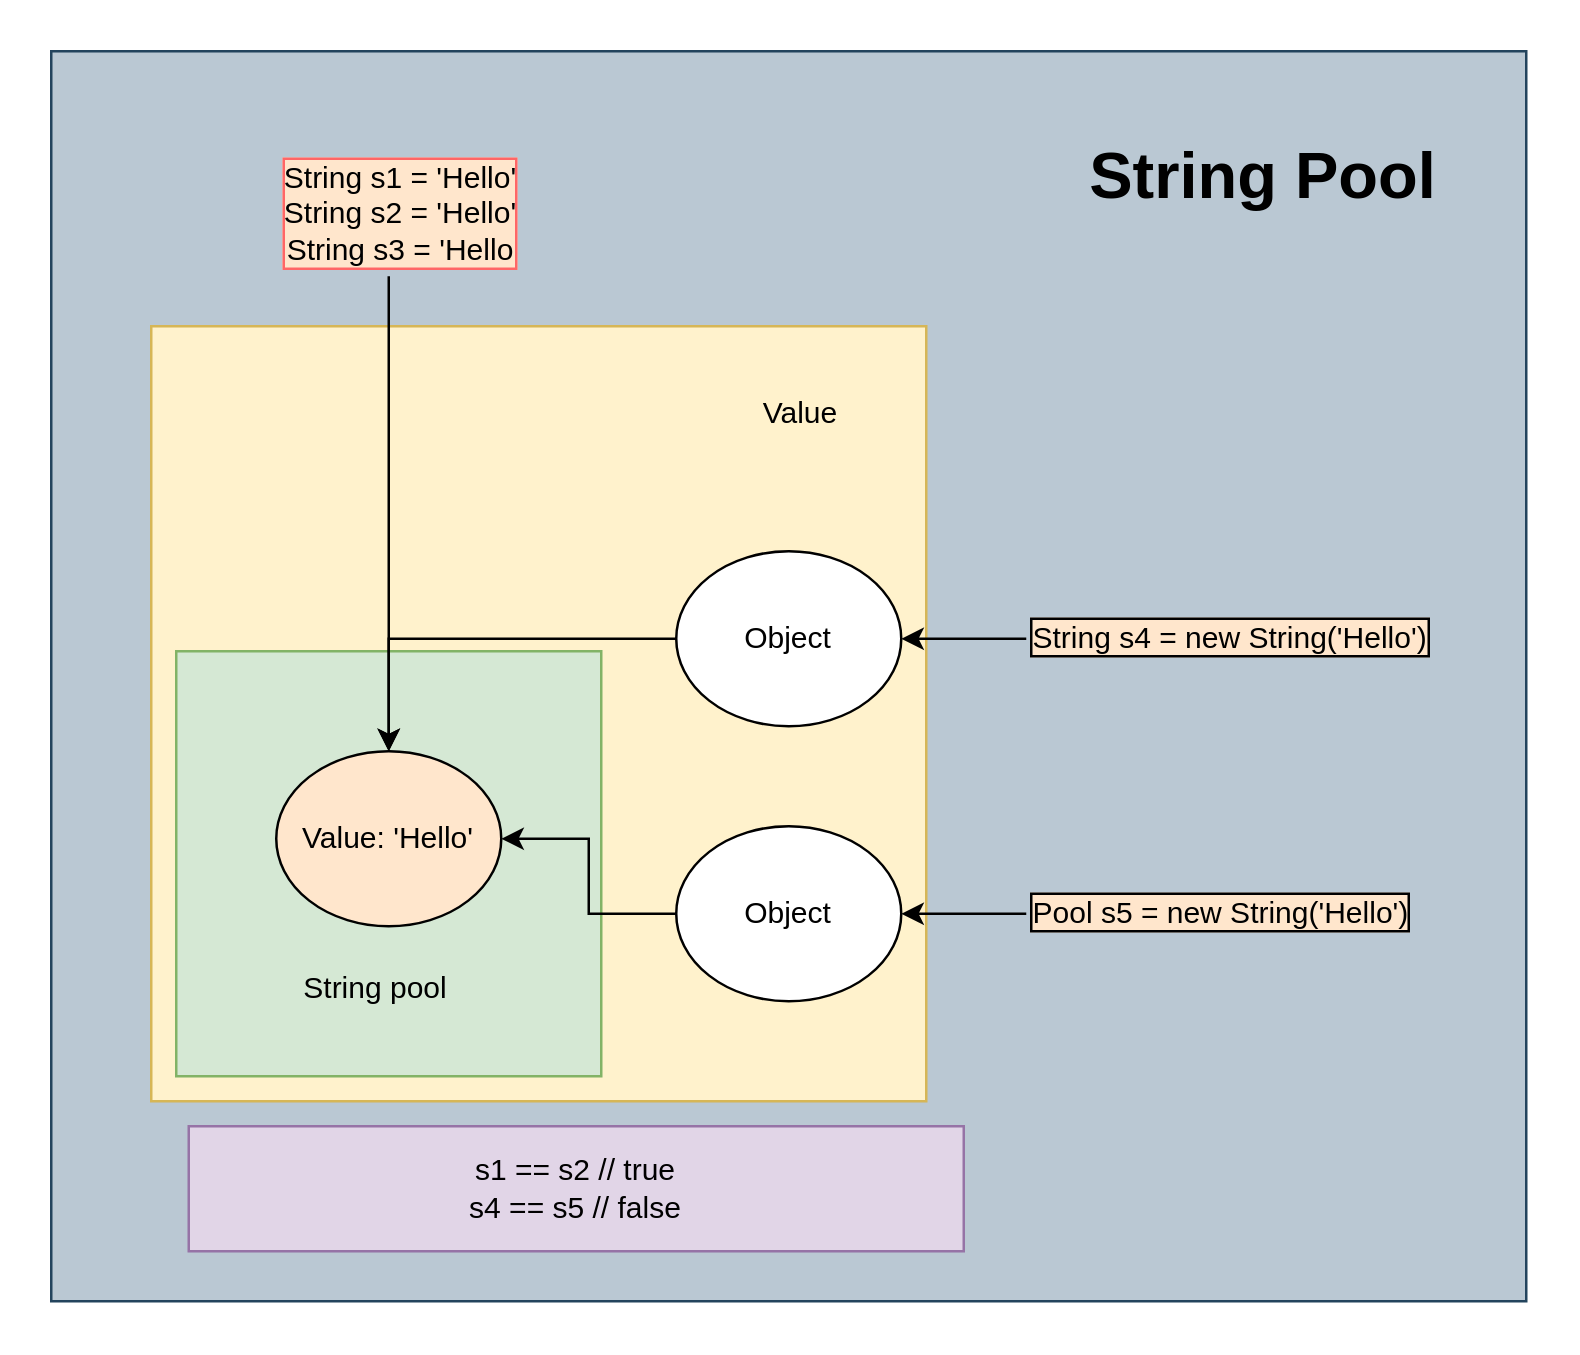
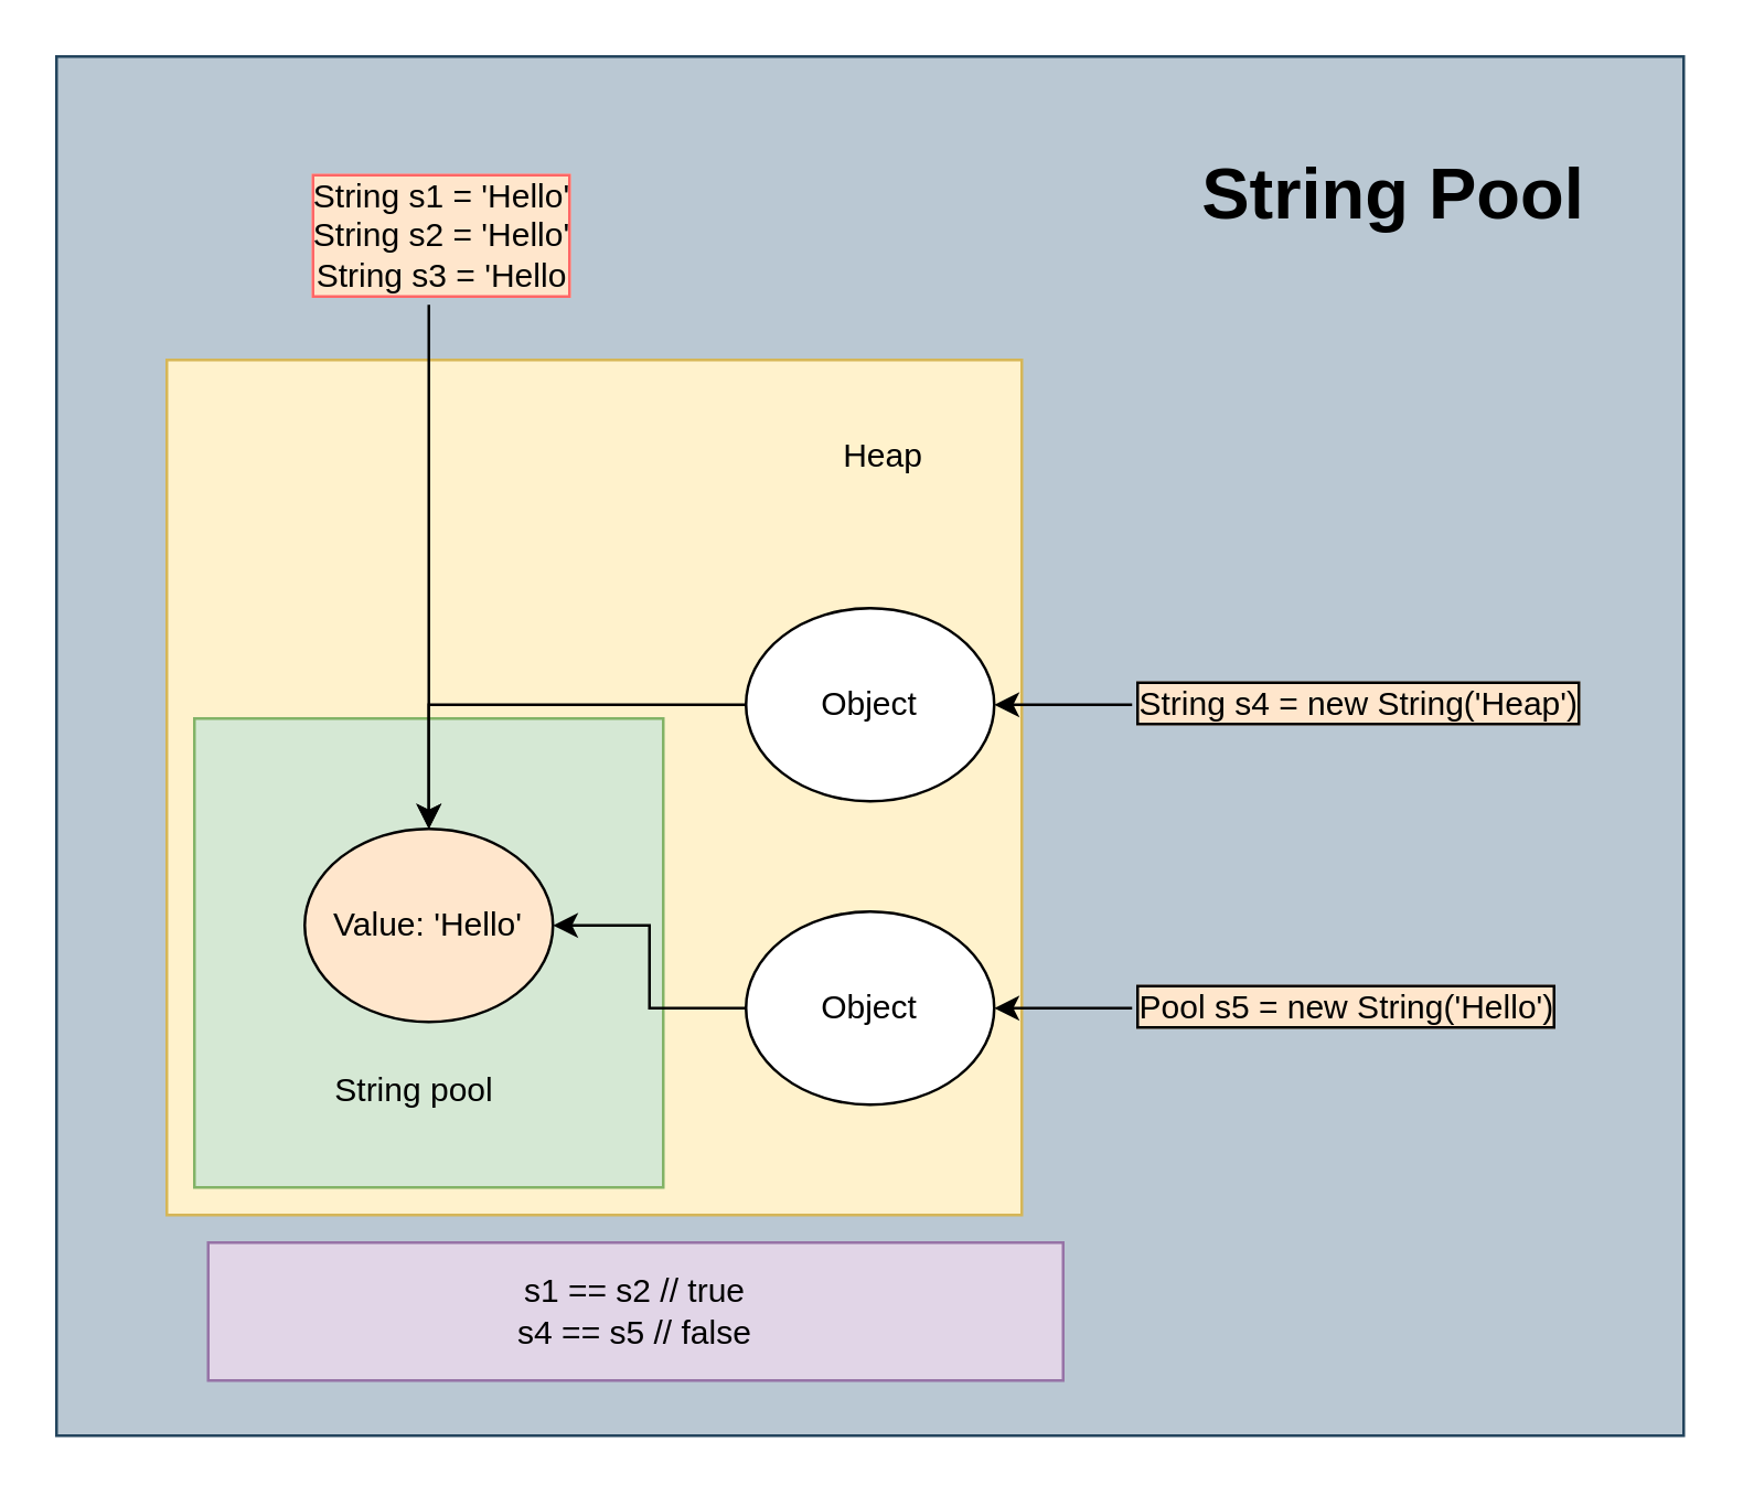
  <mxCell id="0" />
  <mxCell id="1" parent="0" />
  <mxCell id="2" value="String Pool" style="text;html=1;strokeColor=#23445d;fillColor=#bac8d3;align=center;verticalAlign=middle;whiteSpace=wrap;rounded=0;labelBackgroundColor=none;labelBorderColor=none;" vertex="1" parent="1"><mxGeometry x="20" y="20" width="590" height="500" as="geometry" /></mxCell>
  <mxCell id="3" value="" style="whiteSpace=wrap;html=1;aspect=fixed;fillColor=#fff2cc;strokeColor=#d6b656;" vertex="1" parent="1"><mxGeometry x="60" y="130" width="310" height="310" as="geometry" /></mxCell>
  <mxCell id="4" value="Object" style="ellipse;whiteSpace=wrap;html=1;" vertex="1" parent="1"><mxGeometry x="270" y="220" width="90" height="70" as="geometry" /></mxCell>
  <mxCell id="5" value="Object" style="ellipse;whiteSpace=wrap;html=1;" vertex="1" parent="1"><mxGeometry x="270" y="330" width="90" height="70" as="geometry" /></mxCell>
  <mxCell id="6" value="" style="whiteSpace=wrap;html=1;aspect=fixed;labelBackgroundColor=#CCFFCC;fillColor=#d5e8d4;strokeColor=#82b366;" vertex="1" parent="1"><mxGeometry x="70" y="260" width="170" height="170" as="geometry" /></mxCell>
  <mxCell id="7" value="Value: 'Hello'" style="ellipse;whiteSpace=wrap;html=1;fillColor=#ffe6cc;" vertex="1" parent="1"><mxGeometry x="110" y="300" width="90" height="70" as="geometry" /></mxCell>
  <mxCell id="8" value="String s1 = 'Hello'&lt;br&gt;String s2 = 'Hello'&lt;br&gt;String s3 =&amp;nbsp;'Hello" style="text;html=1;strokeColor=none;fillColor=none;align=center;verticalAlign=middle;whiteSpace=wrap;rounded=0;labelBackgroundColor=#FFE6CC;labelBorderColor=#FF6666;" vertex="1" parent="1"><mxGeometry x="110" y="60" width="100" height="50" as="geometry" /></mxCell>
  <mxCell id="9" value="" style="edgeStyle=orthogonalEdgeStyle;rounded=0;orthogonalLoop=1;jettySize=auto;html=1;" edge="1" parent="1" source="10" target="4"><mxGeometry relative="1" as="geometry" /></mxCell>
- <mxCell id="10" value="&lt;span style=&quot;color: rgb(0, 0, 0); font-family: Helvetica; font-size: 12px; font-style: normal; font-variant-ligatures: normal; font-variant-caps: normal; font-weight: 400; letter-spacing: normal; orphans: 2; text-align: left; text-indent: 0px; text-transform: none; widows: 2; word-spacing: 0px; -webkit-text-stroke-width: 0px; text-decoration-thickness: initial; text-decoration-style: initial; text-decoration-color: initial; float: none; display: inline !important;&quot;&gt;String s4 = new String('Hello')&lt;/span&gt;" style="text;whiteSpace=wrap;html=1;labelBackgroundColor=#FFE6CC;labelBorderColor=default;" vertex="1" parent="1"><mxGeometry x="410" y="240" width="180" height="30" as="geometry" /></mxCell>
+ <mxCell id="10" value="&lt;span style=&quot;color: rgb(0, 0, 0); font-family: Helvetica; font-size: 12px; font-style: normal; font-variant-ligatures: normal; font-variant-caps: normal; font-weight: 400; letter-spacing: normal; orphans: 2; text-align: left; text-indent: 0px; text-transform: none; widows: 2; word-spacing: 0px; -webkit-text-stroke-width: 0px; text-decoration-thickness: initial; text-decoration-style: initial; text-decoration-color: initial; float: none; display: inline !important;&quot;&gt;String s4 = new String('Heap')&lt;/span&gt;" style="text;whiteSpace=wrap;html=1;labelBackgroundColor=#FFE6CC;labelBorderColor=default;" vertex="1" parent="1"><mxGeometry x="410" y="240" width="180" height="30" as="geometry" /></mxCell>
  <mxCell id="11" value="" style="edgeStyle=orthogonalEdgeStyle;rounded=0;orthogonalLoop=1;jettySize=auto;html=1;" edge="1" parent="1" source="12" target="5"><mxGeometry relative="1" as="geometry" /></mxCell>
  <mxCell id="12" value="&lt;span style=&quot;color: rgb(0, 0, 0); font-family: Helvetica; font-size: 12px; font-style: normal; font-variant-ligatures: normal; font-variant-caps: normal; font-weight: 400; letter-spacing: normal; orphans: 2; text-align: left; text-indent: 0px; text-transform: none; widows: 2; word-spacing: 0px; -webkit-text-stroke-width: 0px; text-decoration-thickness: initial; text-decoration-style: initial; text-decoration-color: initial; float: none; display: inline !important;&quot;&gt;Pool s5 = new String('Hello')&lt;/span&gt;" style="text;whiteSpace=wrap;html=1;labelBackgroundColor=#FFE6CC;labelBorderColor=default;" vertex="1" parent="1"><mxGeometry x="410" y="350" width="180" height="30" as="geometry" /></mxCell>
  <mxCell id="13" value="" style="edgeStyle=orthogonalEdgeStyle;rounded=0;orthogonalLoop=1;jettySize=auto;html=1;" edge="1" parent="1" source="5" target="7"><mxGeometry relative="1" as="geometry" /></mxCell>
  <mxCell id="14" style="edgeStyle=orthogonalEdgeStyle;rounded=0;orthogonalLoop=1;jettySize=auto;html=1;" edge="1" parent="1" source="4" target="7"><mxGeometry relative="1" as="geometry" /></mxCell>
  <mxCell id="15" style="edgeStyle=orthogonalEdgeStyle;rounded=0;orthogonalLoop=1;jettySize=auto;html=1;entryX=0.5;entryY=0;entryDx=0;entryDy=0;" edge="1" parent="1" source="8" target="7"><mxGeometry relative="1" as="geometry"><Array as="points"><mxPoint x="155" y="180" /><mxPoint x="155" y="180" /></Array></mxGeometry></mxCell>
  <mxCell id="16" value="String pool" style="text;html=1;strokeColor=none;fillColor=none;align=center;verticalAlign=middle;whiteSpace=wrap;rounded=0;labelBackgroundColor=none;labelBorderColor=none;" vertex="1" parent="1"><mxGeometry x="120" y="380" width="60" height="30" as="geometry" /></mxCell>
- <mxCell id="17" value="Value" style="text;html=1;strokeColor=none;fillColor=none;align=center;verticalAlign=middle;whiteSpace=wrap;rounded=0;labelBackgroundColor=none;labelBorderColor=none;" vertex="1" parent="1"><mxGeometry x="290" y="150" width="60" height="30" as="geometry" /></mxCell>
+ <mxCell id="17" value="Heap" style="text;html=1;strokeColor=none;fillColor=none;align=center;verticalAlign=middle;whiteSpace=wrap;rounded=0;labelBackgroundColor=none;labelBorderColor=none;" vertex="1" parent="1"><mxGeometry x="290" y="150" width="60" height="30" as="geometry" /></mxCell>
  <mxCell id="18" value="s1 == s2 // true&lt;br&gt;s4 == s5 // false" style="text;html=1;strokeColor=#9673a6;fillColor=#e1d5e7;align=center;verticalAlign=middle;whiteSpace=wrap;rounded=0;labelBackgroundColor=none;labelBorderColor=none;" vertex="1" parent="1"><mxGeometry x="75" y="450" width="310" height="50" as="geometry" /></mxCell>
  <mxCell id="19" value="String Pool" style="text;html=1;strokeColor=none;fillColor=none;align=center;verticalAlign=middle;whiteSpace=wrap;rounded=0;labelBackgroundColor=none;labelBorderColor=none;fontSize=26;fontStyle=1;fontColor=#000000;" vertex="1" parent="1"><mxGeometry x="430" y="60" width="150" height="20" as="geometry" /></mxCell>
